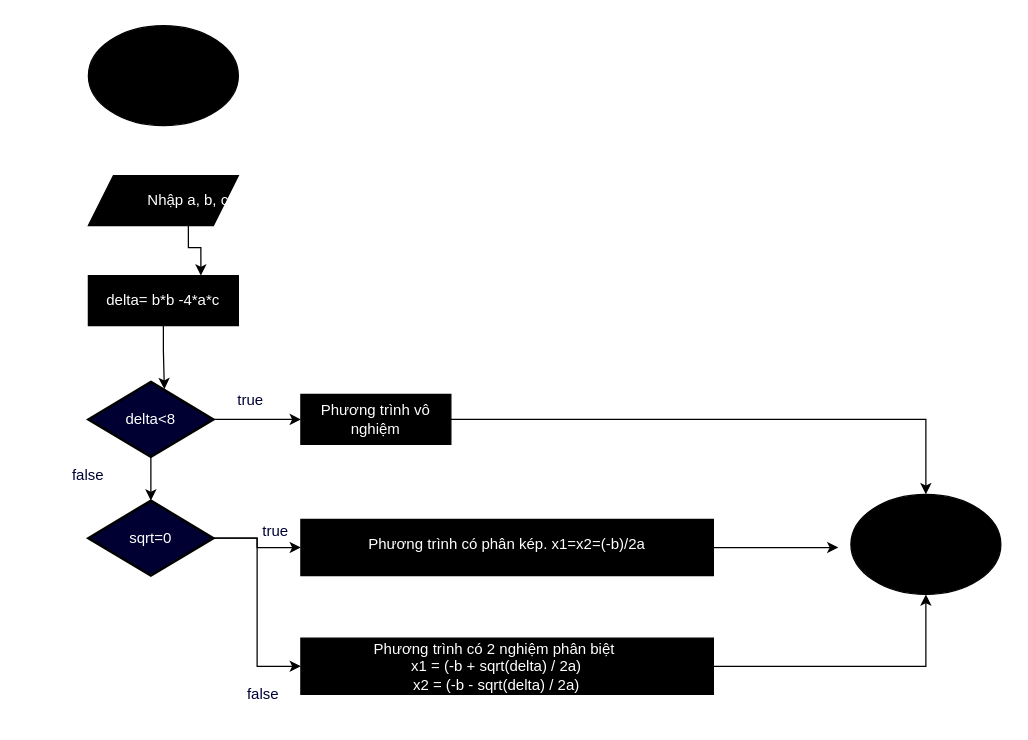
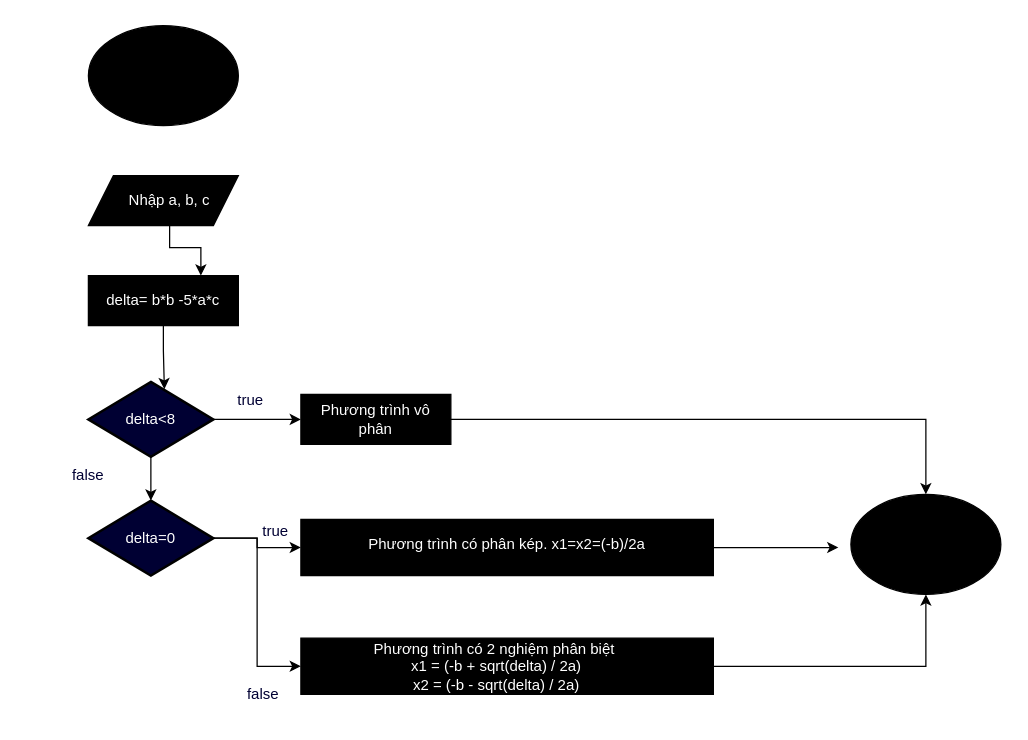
  <mxCell id="0" />
  <mxCell id="1" parent="0" />
  <mxCell id="2" value="" style="ellipse;whiteSpace=wrap;html=1;fillColor=#000000;" vertex="1" parent="1"><mxGeometry x="70" width="120" height="80" as="geometry" y="20" /></mxCell>
  <mxCell id="3" value="" style="ellipse;whiteSpace=wrap;html=1;fillColor=#000000;" vertex="1" parent="1"><mxGeometry x="680" y="395" width="120" height="80" as="geometry" /></mxCell>
  <mxCell id="4" value="" style="shape=parallelogram;perimeter=parallelogramPerimeter;whiteSpace=wrap;html=1;fixedSize=1;fontColor=#000000;fillColor=#000000;" vertex="1" parent="1"><mxGeometry x="70" y="140" width="120" height="40" as="geometry" /></mxCell>
  <mxCell id="5" style="edgeStyle=orthogonalEdgeStyle;rounded=0;orthogonalLoop=1;jettySize=auto;html=1;entryX=0.75;entryY=0;entryDx=0;entryDy=0;" edge="1" parent="1" source="6" target="7"><mxGeometry relative="1" as="geometry" /></mxCell>
- <mxCell id="6" value="Nhập a, b, c" style="text;strokeColor=none;align=center;fillColor=none;html=1;verticalAlign=middle;whiteSpace=wrap;rounded=0;fontColor=#FFFFFF;" vertex="1" parent="1"><mxGeometry x="115" y="145" width="70" height="30" as="geometry" /></mxCell>
+ <mxCell id="6" value="Nhập a, b, c" style="text;strokeColor=none;align=center;fillColor=none;html=1;verticalAlign=middle;whiteSpace=wrap;rounded=0;fontColor=#FFFFFF;" vertex="1" parent="1"><mxGeometry x="100" y="145" width="70" height="30" as="geometry" /></mxCell>
  <mxCell id="7" value="" style="rounded=0;whiteSpace=wrap;html=1;fillColor=#000000;" vertex="1" parent="1"><mxGeometry x="70" y="220" width="120" height="40" as="geometry" /></mxCell>
- <mxCell id="8" value="delta= b*b -4*a*c" style="text;strokeColor=none;align=center;fillColor=none;html=1;verticalAlign=middle;whiteSpace=wrap;rounded=0;fontColor=#FFFFFF;" vertex="1" parent="1"><mxGeometry x="80" y="225" width="100" height="30" as="geometry" /></mxCell>
+ <mxCell id="8" value="delta= b*b -5*a*c" style="text;strokeColor=none;align=center;fillColor=none;html=1;verticalAlign=middle;whiteSpace=wrap;rounded=0;fontColor=#FFFFFF;" vertex="1" parent="1"><mxGeometry x="80" y="225" width="100" height="30" as="geometry" /></mxCell>
  <mxCell id="9" value="" style="strokeWidth=2;html=1;shape=mxgraph.flowchart.decision;whiteSpace=wrap;fillColor=#000033;" vertex="1" parent="1"><mxGeometry x="70" y="305" width="100" height="60" as="geometry" /></mxCell>
  <mxCell id="10" style="edgeStyle=orthogonalEdgeStyle;rounded=0;orthogonalLoop=1;jettySize=auto;html=1;entryX=0;entryY=0.5;entryDx=0;entryDy=0;" edge="1" parent="1" source="11" target="12"><mxGeometry relative="1" as="geometry" /></mxCell>
  <mxCell id="11" value="delta&amp;lt;8" style="text;strokeColor=none;align=center;fillColor=none;html=1;verticalAlign=middle;whiteSpace=wrap;rounded=0;fontColor=#FFFFFF;" vertex="1" parent="1"><mxGeometry x="70" y="320" width="100" height="30" as="geometry" /></mxCell>
  <mxCell id="12" value="" style="rounded=0;whiteSpace=wrap;html=1;fillColor=#000000;" vertex="1" parent="1"><mxGeometry x="240" y="315" width="120" height="40" as="geometry" /></mxCell>
  <mxCell id="13" style="edgeStyle=orthogonalEdgeStyle;rounded=0;orthogonalLoop=1;jettySize=auto;html=1;" edge="1" parent="1" source="14" target="3"><mxGeometry relative="1" as="geometry" /></mxCell>
- <mxCell id="14" value="Phương trình vô nghiệm" style="text;strokeColor=none;align=center;fillColor=none;html=1;verticalAlign=middle;whiteSpace=wrap;rounded=0;fontColor=#FFFFFF;" vertex="1" parent="1"><mxGeometry x="250" y="320" width="100" height="30" as="geometry" /></mxCell>
+ <mxCell id="14" value="Phương trình vô phân" style="text;strokeColor=none;align=center;fillColor=none;html=1;verticalAlign=middle;whiteSpace=wrap;rounded=0;fontColor=#FFFFFF;" vertex="1" parent="1"><mxGeometry x="250" y="320" width="100" height="30" as="geometry" /></mxCell>
  <mxCell id="15" style="edgeStyle=orthogonalEdgeStyle;rounded=0;orthogonalLoop=1;jettySize=auto;html=1;entryX=0;entryY=0.5;entryDx=0;entryDy=0;" edge="1" parent="1" source="16" target="23"><mxGeometry relative="1" as="geometry" /></mxCell>
  <mxCell id="16" value="" style="strokeWidth=2;html=1;shape=mxgraph.flowchart.decision;whiteSpace=wrap;fillColor=#000033;" vertex="1" parent="1"><mxGeometry x="70" y="400" width="100" height="60" as="geometry" /></mxCell>
  <mxCell id="17" style="edgeStyle=orthogonalEdgeStyle;rounded=0;orthogonalLoop=1;jettySize=auto;html=1;entryX=0;entryY=0.5;entryDx=0;entryDy=0;" edge="1" parent="1" source="18" target="20"><mxGeometry relative="1" as="geometry" /></mxCell>
- <mxCell id="18" value="sqrt=0" style="text;strokeColor=none;align=center;fillColor=none;html=1;verticalAlign=middle;whiteSpace=wrap;rounded=0;fontColor=#FFFFFF;" vertex="1" parent="1"><mxGeometry x="70" y="415" width="100" height="30" as="geometry" /></mxCell>
+ <mxCell id="18" value="delta=0" style="text;strokeColor=none;align=center;fillColor=none;html=1;verticalAlign=middle;whiteSpace=wrap;rounded=0;fontColor=#FFFFFF;" vertex="1" parent="1"><mxGeometry x="70" y="415" width="100" height="30" as="geometry" /></mxCell>
  <mxCell id="19" style="edgeStyle=orthogonalEdgeStyle;rounded=0;orthogonalLoop=1;jettySize=auto;html=1;" edge="1" parent="1" source="20"><mxGeometry relative="1" as="geometry"><mxPoint x="670" y="437.5" as="targetPoint" /></mxGeometry></mxCell>
  <mxCell id="20" value="" style="rounded=0;whiteSpace=wrap;html=1;fillColor=#000000;" vertex="1" parent="1"><mxGeometry x="240" y="415" width="330" height="45" as="geometry" /></mxCell>
  <mxCell id="21" value="Phương trình có phân kép. x1=x2=(-b)/2a" style="text;strokeColor=none;align=center;fillColor=none;html=1;verticalAlign=middle;whiteSpace=wrap;rounded=0;fontColor=#FFFFFF;" vertex="1" parent="1"><mxGeometry x="250" y="420" width="310" height="30" as="geometry" /></mxCell>
  <mxCell id="22" style="edgeStyle=orthogonalEdgeStyle;rounded=0;orthogonalLoop=1;jettySize=auto;html=1;entryX=0.5;entryY=1;entryDx=0;entryDy=0;" edge="1" parent="1" source="23" target="3"><mxGeometry relative="1" as="geometry" /></mxCell>
  <mxCell id="23" value="" style="rounded=0;whiteSpace=wrap;html=1;fillColor=#000000;" vertex="1" parent="1"><mxGeometry x="240" y="510" width="330" height="45" as="geometry" /></mxCell>
  <mxCell id="24" value="Phương trình có 2 nghiệm phân biệt&lt;br&gt;&lt;div&gt;&amp;nbsp;x1 = (-b + sqrt(delta) / 2a)&lt;/div&gt;&lt;div&gt;&amp;nbsp;x2 = (-b - sqrt(delta) / 2a)&lt;/div&gt;" style="text;strokeColor=none;align=center;fillColor=none;html=1;verticalAlign=middle;whiteSpace=wrap;rounded=0;fontColor=#FFFFFF;" vertex="1" parent="1"><mxGeometry x="240" y="517.5" width="310" height="30" as="geometry" /></mxCell>
  <mxCell id="25" style="edgeStyle=orthogonalEdgeStyle;rounded=0;orthogonalLoop=1;jettySize=auto;html=1;entryX=0.608;entryY=0.097;entryDx=0;entryDy=0;entryPerimeter=0;" edge="1" parent="1" source="8" target="9"><mxGeometry relative="1" as="geometry" /></mxCell>
  <mxCell id="26" style="edgeStyle=orthogonalEdgeStyle;rounded=0;orthogonalLoop=1;jettySize=auto;html=1;entryX=0.5;entryY=0;entryDx=0;entryDy=0;entryPerimeter=0;" edge="1" parent="1" source="9" target="16"><mxGeometry relative="1" as="geometry" /></mxCell>
  <mxCell id="27" value="true" style="text;strokeColor=none;align=center;fillColor=none;html=1;verticalAlign=middle;whiteSpace=wrap;rounded=0;fontColor=#000033;" vertex="1" parent="1"><mxGeometry x="150" y="305" width="100" height="30" as="geometry" /></mxCell>
  <mxCell id="28" value="true" style="text;strokeColor=none;align=center;fillColor=none;html=1;verticalAlign=middle;whiteSpace=wrap;rounded=0;fontColor=#000033;" vertex="1" parent="1"><mxGeometry x="170" y="410" width="100" height="30" as="geometry" /></mxCell>
  <mxCell id="29" value="false" style="text;strokeColor=none;align=center;fillColor=none;html=1;verticalAlign=middle;whiteSpace=wrap;rounded=0;fontColor=#000033;" vertex="1" parent="1"><mxGeometry x="160" y="540" width="100" height="30" as="geometry" /></mxCell>
  <mxCell id="30" value="false" style="text;strokeColor=none;align=center;fillColor=none;html=1;verticalAlign=middle;whiteSpace=wrap;rounded=0;fontColor=#000033;" vertex="1" parent="1"><mxGeometry x="20" y="365" width="100" height="30" as="geometry" /></mxCell>
